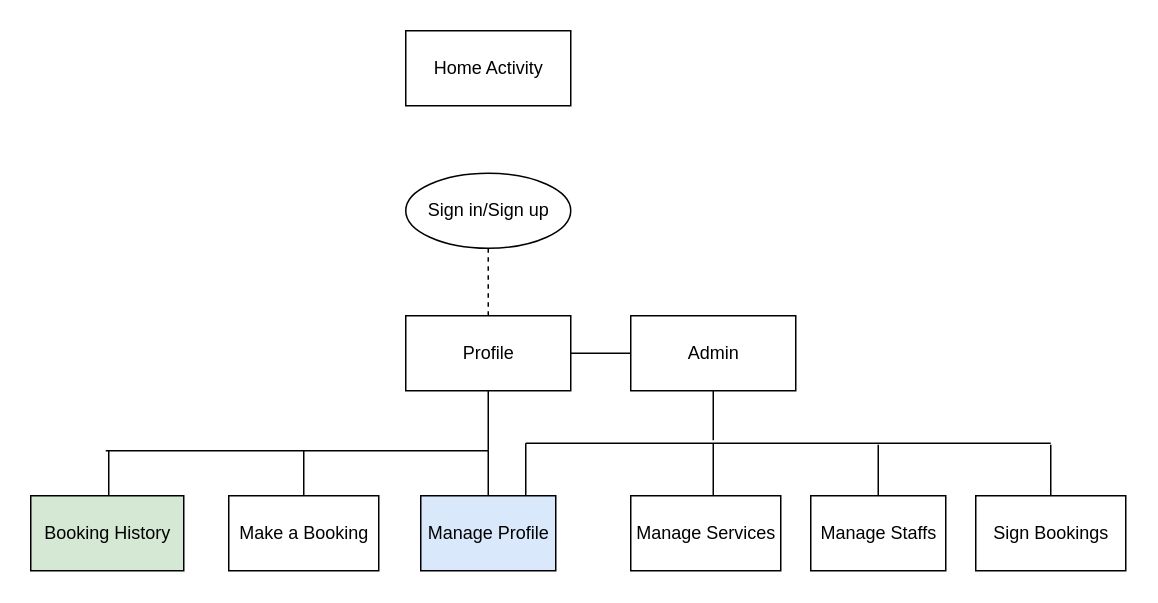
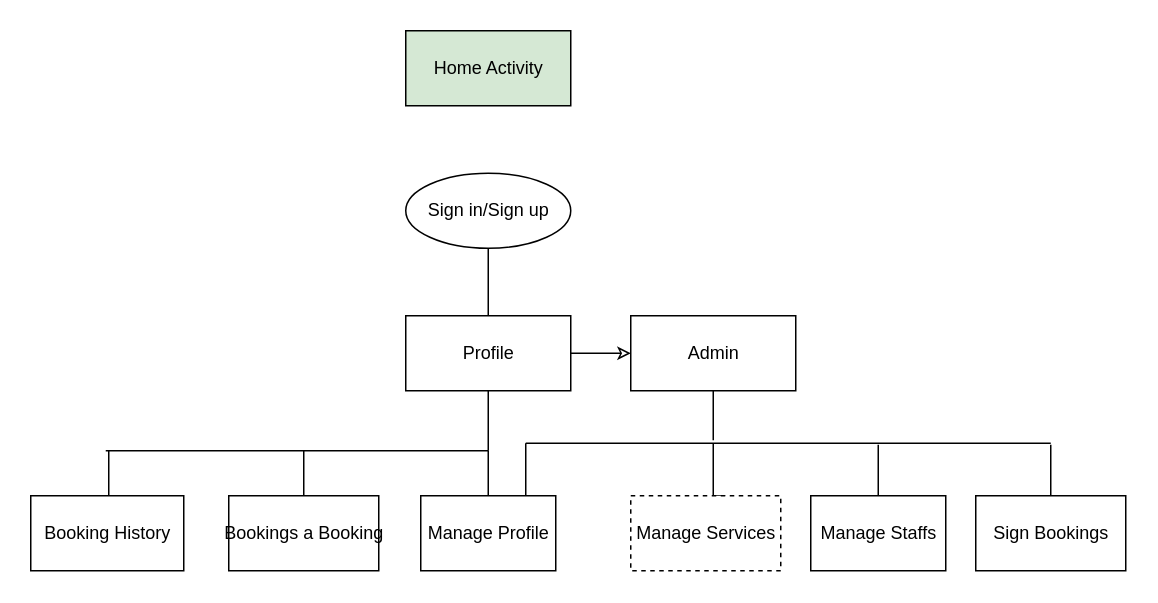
  <mxCell id="0" />
  <mxCell id="1" parent="0" />
- <mxCell id="2" value="" style="edgeStyle=orthogonalEdgeStyle;rounded=0;orthogonalLoop=1;jettySize=auto;html=1;endArrow=none;endFill=0;dashed=1;" edge="1" parent="1" source="3" target="12"><mxGeometry relative="1" as="geometry" /></mxCell>
+ <mxCell id="2" value="" style="edgeStyle=orthogonalEdgeStyle;rounded=0;orthogonalLoop=1;jettySize=auto;html=1;endArrow=none;endFill=0;" edge="1" parent="1" source="3" target="12"><mxGeometry relative="1" as="geometry" /></mxCell>
  <mxCell id="3" value="Sign in/Sign up" style="ellipse;html=1;" vertex="1" parent="1"><mxGeometry x="270" y="115" width="110" height="50" as="geometry" /></mxCell>
- <mxCell id="4" value="Home Activity" style="html=1;" vertex="1" parent="1"><mxGeometry x="270" y="20" width="110" height="50" as="geometry" /></mxCell>
+ <mxCell id="4" value="Home Activity" style="html=1;fillColor=#d5e8d4;" vertex="1" parent="1"><mxGeometry x="270" y="20" width="110" height="50" as="geometry" /></mxCell>
  <mxCell id="5" value="" style="edgeStyle=orthogonalEdgeStyle;rounded=0;orthogonalLoop=1;jettySize=auto;html=1;endArrow=none;endFill=0;exitX=0.63;exitY=0;exitDx=0;exitDy=0;exitPerimeter=0;" edge="1" parent="1" source="6"><mxGeometry relative="1" as="geometry"><mxPoint x="475" y="295" as="targetPoint" /></mxGeometry></mxCell>
- <mxCell id="6" value="Manage Services" style="html=1;" vertex="1" parent="1"><mxGeometry x="420" y="330" width="100" height="50" as="geometry" /></mxCell>
- <mxCell id="7" value="Manage Profile" style="html=1;fillColor=#dae8fc;" vertex="1" parent="1"><mxGeometry x="280" y="330" width="90" height="50" as="geometry" /></mxCell>
+ <mxCell id="6" value="Manage Services" style="html=1;dashed=1;" vertex="1" parent="1"><mxGeometry x="420" y="330" width="100" height="50" as="geometry" /></mxCell>
+ <mxCell id="7" value="Manage Profile" style="html=1;" vertex="1" parent="1"><mxGeometry x="280" y="330" width="90" height="50" as="geometry" /></mxCell>
  <mxCell id="8" value="" style="edgeStyle=orthogonalEdgeStyle;rounded=0;orthogonalLoop=1;jettySize=auto;html=1;endArrow=none;endFill=0;" edge="1" parent="1"><mxGeometry relative="1" as="geometry"><mxPoint x="70" y="330" as="sourcePoint" /><mxPoint x="72" y="300" as="targetPoint" /></mxGeometry></mxCell>
- <mxCell id="9" value="Booking History" style="html=1;fillColor=#d5e8d4;" vertex="1" parent="1"><mxGeometry x="20" y="330" width="102" height="50" as="geometry" /></mxCell>
- <mxCell id="10" value="" style="edgeStyle=orthogonalEdgeStyle;rounded=0;orthogonalLoop=1;jettySize=auto;html=1;endArrow=none;endFill=0;" edge="1" parent="1" source="12" target="14"><mxGeometry relative="1" as="geometry" /></mxCell>
+ <mxCell id="9" value="Booking History" style="html=1;" vertex="1" parent="1"><mxGeometry x="20" y="330" width="102" height="50" as="geometry" /></mxCell>
+ <mxCell id="10" value="" style="edgeStyle=orthogonalEdgeStyle;rounded=0;orthogonalLoop=1;jettySize=auto;html=1;endArrow=classic;endFill=0;" edge="1" parent="1" source="12" target="14"><mxGeometry relative="1" as="geometry" /></mxCell>
  <mxCell id="11" value="" style="edgeStyle=orthogonalEdgeStyle;rounded=0;orthogonalLoop=1;jettySize=auto;html=1;endArrow=none;endFill=0;" edge="1" parent="1" source="12"><mxGeometry relative="1" as="geometry"><mxPoint x="325" y="300" as="targetPoint" /></mxGeometry></mxCell>
  <mxCell id="12" value="Profile" style="html=1;" vertex="1" parent="1"><mxGeometry x="270" y="210" width="110" height="50" as="geometry" /></mxCell>
  <mxCell id="13" value="" style="edgeStyle=orthogonalEdgeStyle;rounded=0;orthogonalLoop=1;jettySize=auto;html=1;endArrow=none;endFill=0;" edge="1" parent="1" source="14"><mxGeometry relative="1" as="geometry"><mxPoint x="485" y="263" as="sourcePoint" /><mxPoint x="475" y="293" as="targetPoint" /></mxGeometry></mxCell>
  <mxCell id="14" value="Admin" style="html=1;" vertex="1" parent="1"><mxGeometry x="420" y="210" width="110" height="50" as="geometry" /></mxCell>
- <mxCell id="15" value="Make a Booking" style="html=1;" vertex="1" parent="1"><mxGeometry x="152" y="330" width="100" height="50" as="geometry" /></mxCell>
+ <mxCell id="15" value="Bookings a Booking" style="html=1;" vertex="1" parent="1"><mxGeometry x="152" y="330" width="100" height="50" as="geometry" /></mxCell>
  <mxCell id="16" value="" style="endArrow=none;html=1;" edge="1" parent="1"><mxGeometry width="50" height="50" relative="1" as="geometry"><mxPoint x="70" y="300" as="sourcePoint" /><mxPoint x="325" y="300" as="targetPoint" /></mxGeometry></mxCell>
  <mxCell id="17" value="" style="endArrow=none;html=1;exitX=0.5;exitY=0;exitDx=0;exitDy=0;" edge="1" parent="1" source="15"><mxGeometry width="50" height="50" relative="1" as="geometry"><mxPoint x="140" y="330" as="sourcePoint" /><mxPoint x="202" y="300" as="targetPoint" /></mxGeometry></mxCell>
  <mxCell id="18" value="" style="endArrow=none;html=1;" edge="1" parent="1"><mxGeometry width="50" height="50" relative="1" as="geometry"><mxPoint x="350" y="295" as="sourcePoint" /><mxPoint x="700" y="295" as="targetPoint" /></mxGeometry></mxCell>
  <mxCell id="19" value="" style="endArrow=none;html=1;entryX=0.5;entryY=0;entryDx=0;entryDy=0;" edge="1" parent="1" target="7"><mxGeometry width="50" height="50" relative="1" as="geometry"><mxPoint x="325" y="300" as="sourcePoint" /><mxPoint x="260" y="320" as="targetPoint" /></mxGeometry></mxCell>
  <mxCell id="20" value="" style="edgeStyle=orthogonalEdgeStyle;rounded=0;orthogonalLoop=1;jettySize=auto;html=1;endArrow=none;endFill=0;" edge="1" parent="1"><mxGeometry relative="1" as="geometry"><mxPoint x="585" y="330" as="sourcePoint" /><mxPoint x="585" y="296" as="targetPoint" /></mxGeometry></mxCell>
  <mxCell id="21" value="Manage Staffs" style="html=1;" vertex="1" parent="1"><mxGeometry x="540" y="330" width="90" height="50" as="geometry" /></mxCell>
  <mxCell id="22" value="" style="edgeStyle=orthogonalEdgeStyle;rounded=0;orthogonalLoop=1;jettySize=auto;html=1;endArrow=none;endFill=0;exitX=0.5;exitY=0;exitDx=0;exitDy=0;" edge="1" parent="1" source="23"><mxGeometry relative="1" as="geometry"><mxPoint x="700" y="326" as="sourcePoint" /><mxPoint x="700" y="296" as="targetPoint" /></mxGeometry></mxCell>
  <mxCell id="23" value="Sign Bookings" style="html=1;" vertex="1" parent="1"><mxGeometry x="650" y="330" width="100" height="50" as="geometry" /></mxCell>
  <mxCell id="24" value="" style="edgeStyle=orthogonalEdgeStyle;rounded=0;orthogonalLoop=1;jettySize=auto;html=1;endArrow=none;endFill=0;" edge="1" parent="1"><mxGeometry relative="1" as="geometry"><mxPoint x="350" y="330" as="sourcePoint" /><mxPoint x="350" y="295" as="targetPoint" /></mxGeometry></mxCell>
